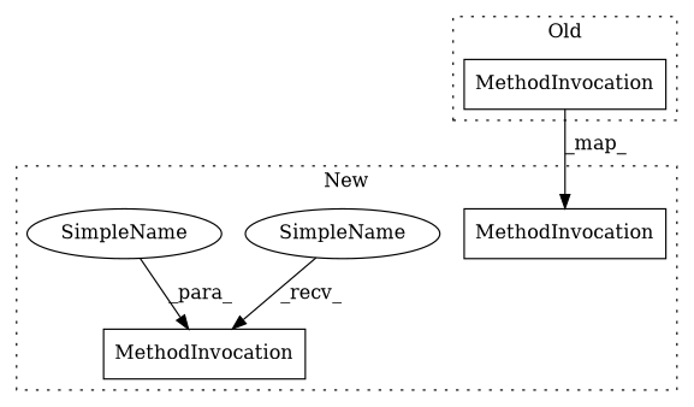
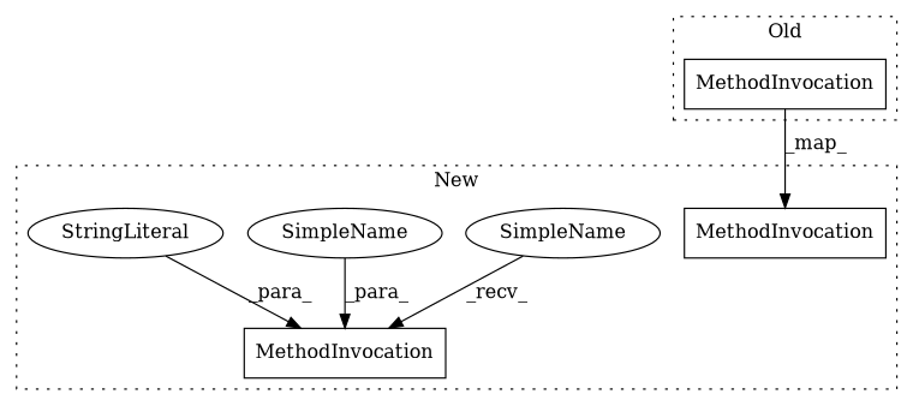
  digraph {
    node [a=32 l="11,6" shape=box]
    n1 [label=MethodInvocation s="1223,1426"]
    n2 [label=MethodInvocation s="1586,1652"]
    n3 [a=42 l=15 label=SimpleName s=1570 shape=ellipse]
    n4 [a=42 l=5 label=SimpleName s=1647 shape=ellipse]
+   n5 [a=45 l=3 label=StringLiteral s=1597 shape=ellipse]
    n6 [l="11,5" label=MethodInvocation s="411,617"]
    subgraph cluster_1 {
      label=New
      style=dotted
      n1
      n2
      n3
      n4
+     n5
    }
    subgraph cluster_2 {
      label=Old
      style=dotted
      n6
    }
    n3 -> n2 [label=_recv_]
    n4 -> n2 [label=_para_]
+   n5 -> n2 [label=_para_]
    n6 -> n1 [label=_map_]
  }
